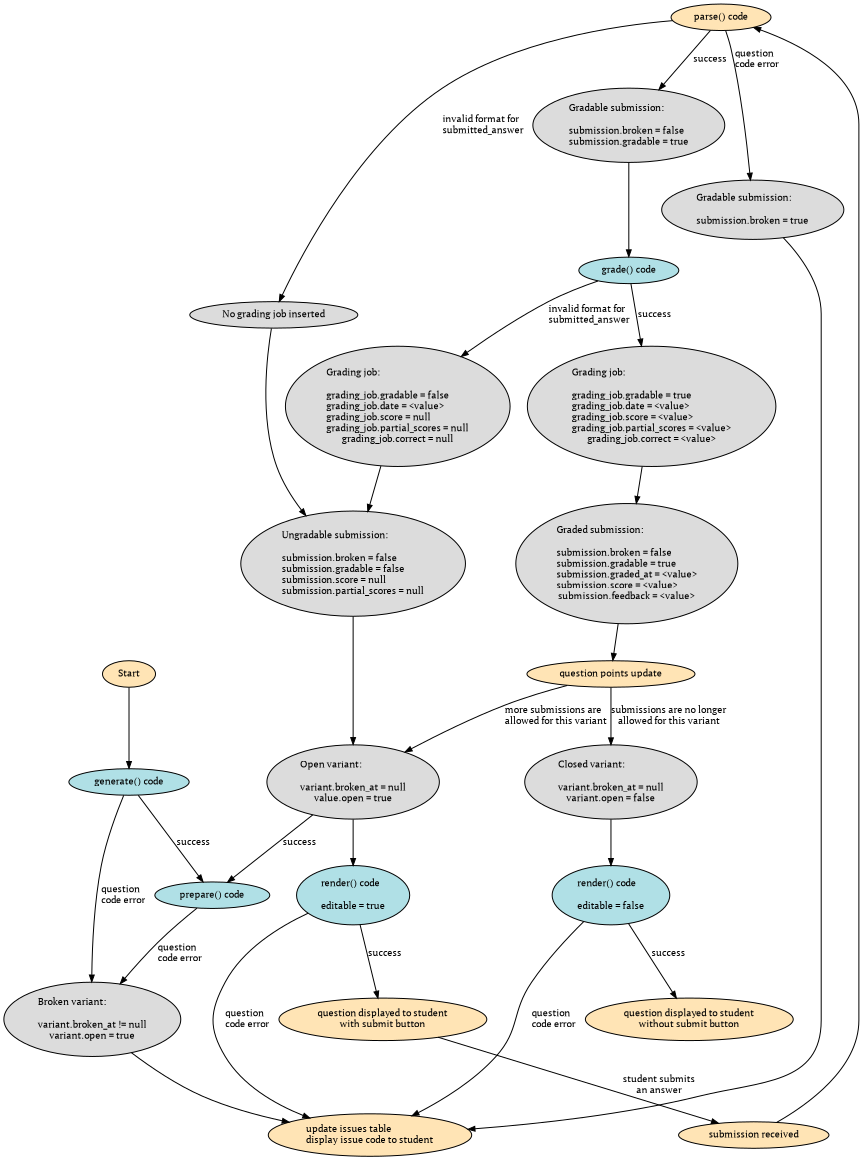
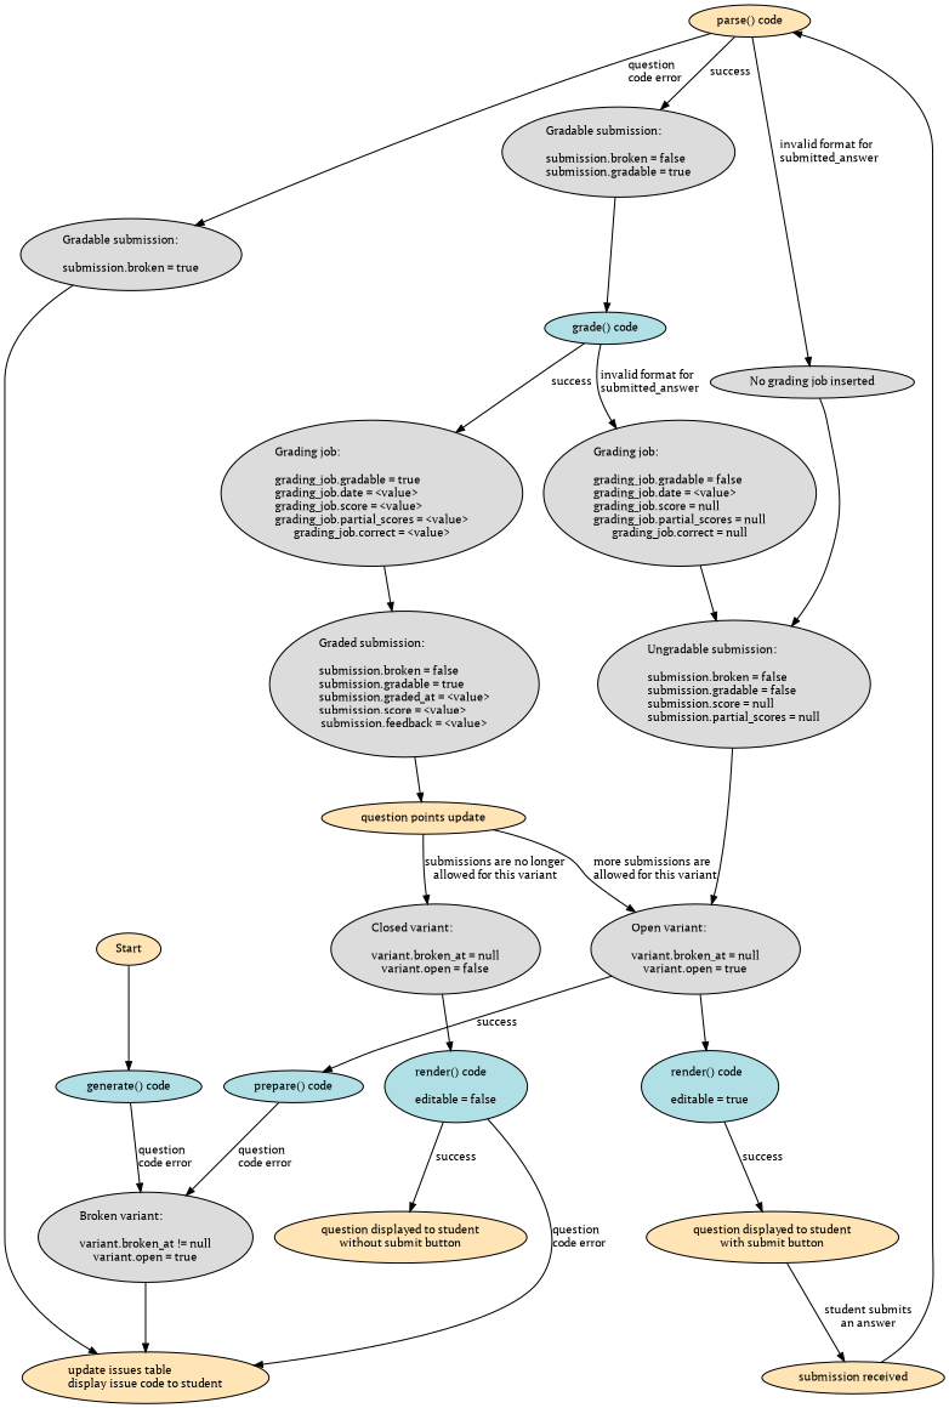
  digraph {
    direction=TB
    fontname="PT Serif"
    node [fillcolor=gainsboro fontname="PT Serif" fontsize=10 style=filled]
    edge [arrowsize=0.7 fontname="PT Serif" fontsize=10]
    n1 [fillcolor=moccasin height=0.3 label=Start width=0.5]
    n2 [fillcolor=powderblue height=0.3 label="generate() code" width=0.5]
    n3 [fillcolor=powderblue height=0.3 label="prepare() code" width=0.5]
    n4 [height=0.3 label="Broken variant:\l\lvariant.broken_at != null\lvariant.open = true" width=0.5]
    n5 [fillcolor=moccasin height=0.3 label="update issues table\ldisplay issue code to student" width=0.5]
    n6 [fillcolor=moccasin height=0.3 label="question displayed to student\lwith submit button" width=0.5]
    n7 [fillcolor=moccasin height=0.3 label="submission received" width=0.5]
    n8 [fillcolor=moccasin height=0.3 label="parse() code" width=0.5]
    n9 [fillcolor=moccasin height=0.3 label="question displayed to student\lwithout submit button" width=0.5]
    n10 [height=0.3 label="Gradable submission:\l\lsubmission.broken = true" width=0.5]
    n11 [height=0.3 label="No grading job inserted" width=0.5]
    n12 [height=0.3 label="Gradable submission:\l\lsubmission.broken = false\lsubmission.gradable = true" width=0.5]
    n13 [fillcolor=moccasin height=0.3 label="question points update" width=0.5]
-   n14 [height=0.3 label="Open variant:\l\lvariant.broken_at = null\lvalue.open = true" width=0.5]
+   n14 [height=0.3 label="Open variant:\l\lvariant.broken_at = null\lvariant.open = true" width=0.5]
    n15 [height=0.3 label="Closed variant:\l\lvariant.broken_at = null\lvariant.open = false" width=0.5]
    n16 [fillcolor=powderblue height=0.3 label="render() code\l\leditable = true" width=0.5]
    n17 [fillcolor=powderblue height=0.3 label="render() code\l\leditable = false" width=0.5]
    n18 [height=0.3 label="Ungradable submission:\l\lsubmission.broken = false\lsubmission.gradable = false\lsubmission.score = null\lsubmission.partial_scores = null" width=0.5]
    n19 [fillcolor=powderblue height=0.3 label="grade() code" width=0.5]
    n20 [height=0.3 label="Grading job:\l\lgrading_job.gradable = false\lgrading_job.date = <value>\lgrading_job.score = null\lgrading_job.partial_scores = null\lgrading_job.correct = null" width=0.5]
    n21 [height=0.3 label="Grading job:\l\lgrading_job.gradable = true\lgrading_job.date = <value>\lgrading_job.score = <value>\lgrading_job.partial_scores = <value>\lgrading_job.correct = <value>" width=0.5]
    n22 [height=0.3 label="Graded submission:\l\lsubmission.broken = false\lsubmission.gradable = true\lsubmission.graded_at = <value>\lsubmission.score = <value>\lsubmission.feedback = <value>" width=0.5]
    n1 -> n2
-   n2 -> n3 [label=success]
    n2 -> n4 [label="question\lcode error"]
    n3 -> n4 [label="question\lcode error"]
    n4 -> n5
    n6 -> n7 [label="student submits\lan answer"]
    n7 -> n8
    n8 -> n10 [label="question\lcode error"]
    n8 -> n11 [label="invalid format for\lsubmitted_answer"]
    n8 -> n12 [label=success]
    n10 -> n5
    n11 -> n18
    n12 -> n19
    n13 -> n14 [label="more submissions are\lallowed for this variant"]
    n13 -> n15 [label="submissions are no longer\lallowed for this variant"]
    n14 -> n3 [label=success]
    n14 -> n16
    n15 -> n17
-   n16 -> n5 [label="question\lcode error"]
    n16 -> n6 [label=success]
    n17 -> n5 [label="question\lcode error"]
    n17 -> n9 [label=success]
    n18 -> n14
    n19 -> n20 [label="invalid format for\lsubmitted_answer"]
    n19 -> n21 [label=success]
    n20 -> n18
    n21 -> n22
    n22 -> n13
  }
